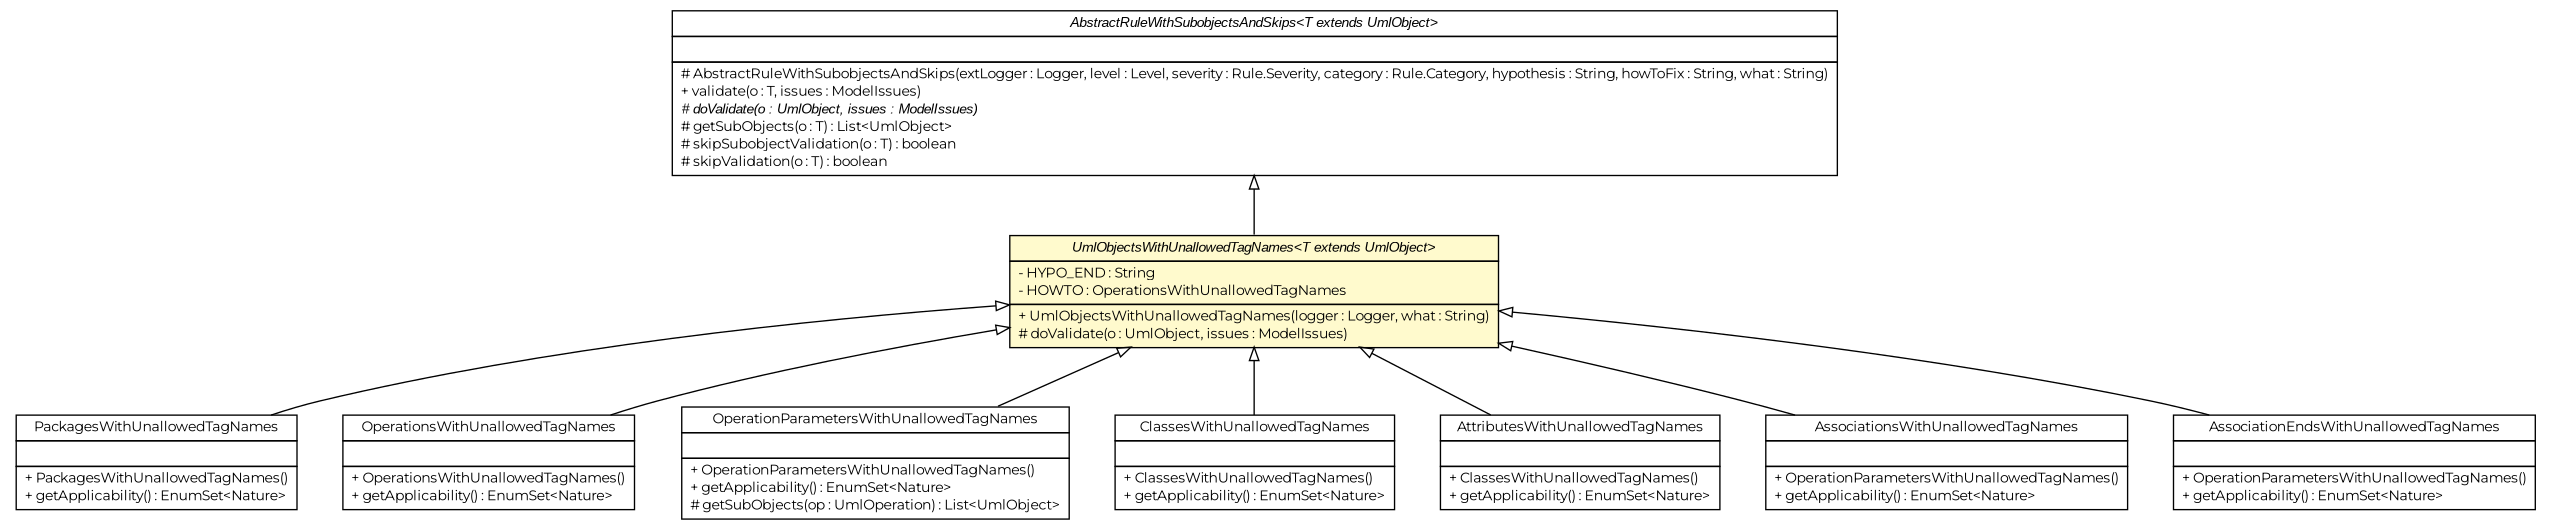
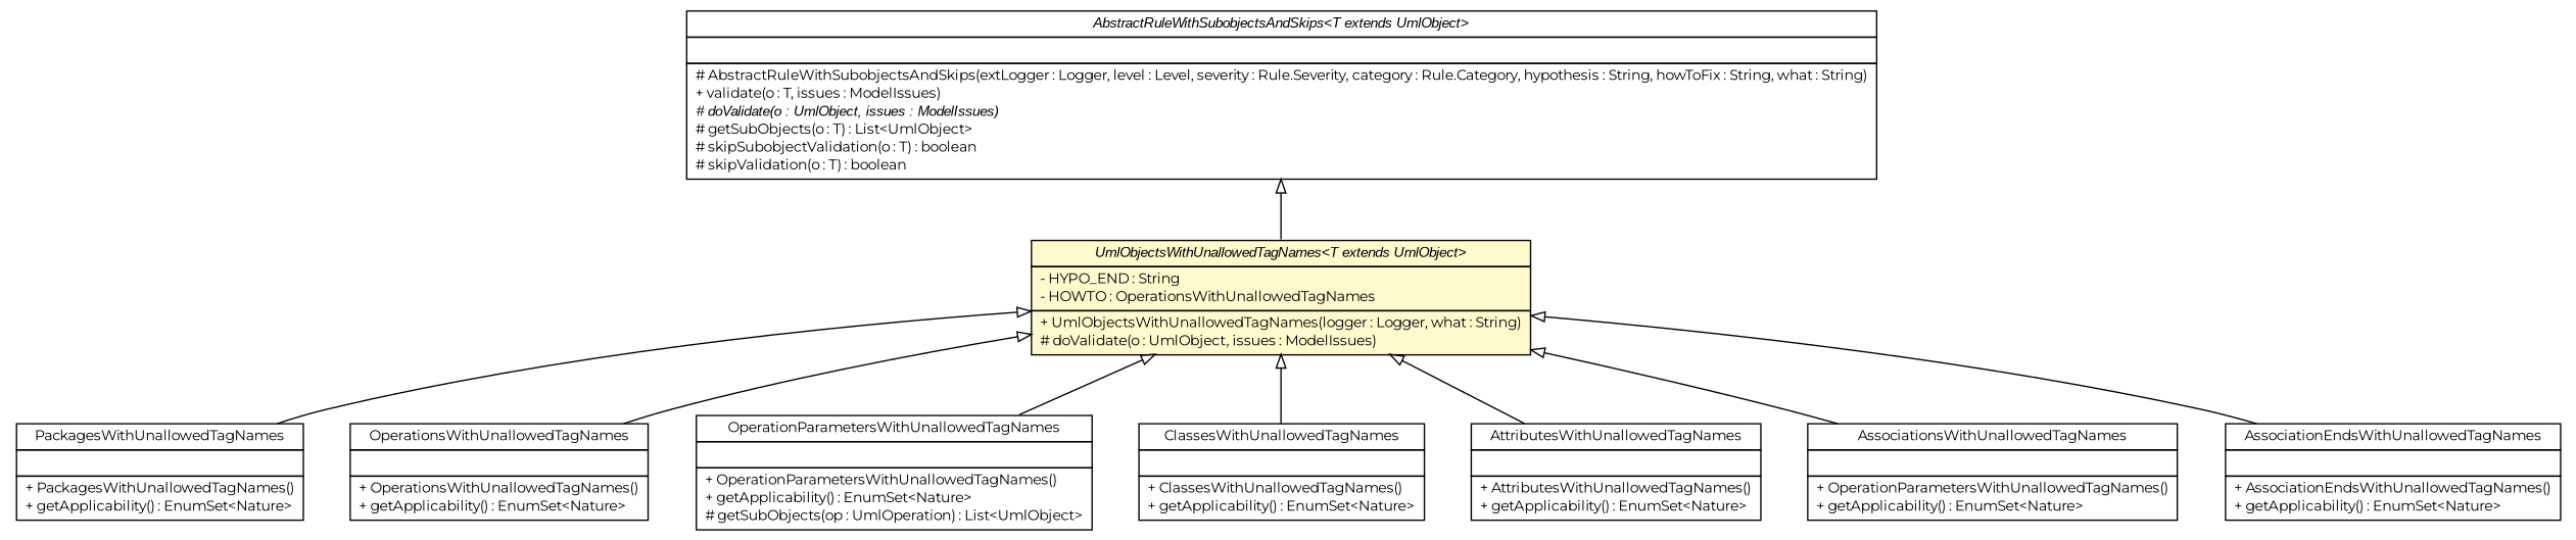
  digraph {
    fontname=Montserrat
    nodesep=0.25
    ranksep=0.5
    node [fontcolor=black fontname=Montserrat fontsize=10.0 shape=plaintext]
    edge [arrowtail=empty dir=back fontname=Montserrat fontsize=10 headport=p labelfontname=arial labelfontsize=10 tailport=p]
    n1 [label=<<table title="org.tanjakostic.jcleancim.validation.PackageValidator.PackagesWithUnallowedTagNames" border="0" cellborder="1" cellspacing="0" cellpadding="2" port="p" href="./PackageValidator.PackagesWithUnallowedTagNames.html"> 		<tr><td><table border="0" cellspacing="0" cellpadding="1"> <tr><td align="center" balign="center"> PackagesWithUnallowedTagNames </td></tr> 		</table></td></tr> 		<tr><td><table border="0" cellspacing="0" cellpadding="1"> <tr><td align="left" balign="left">  </td></tr> 		</table></td></tr> 		<tr><td><table border="0" cellspacing="0" cellpadding="1"> <tr><td align="left" balign="left"> + PackagesWithUnallowedTagNames() </td></tr> <tr><td align="left" balign="left"> + getApplicability() : EnumSet&lt;Nature&gt; </td></tr> 		</table></td></tr> 		</table>>]
    n2 [label=<<table title="org.tanjakostic.jcleancim.validation.OperationValidator.OperationsWithUnallowedTagNames" border="0" cellborder="1" cellspacing="0" cellpadding="2" port="p" href="./OperationValidator.OperationsWithUnallowedTagNames.html"> 		<tr><td><table border="0" cellspacing="0" cellpadding="1"> <tr><td align="center" balign="center"> OperationsWithUnallowedTagNames </td></tr> 		</table></td></tr> 		<tr><td><table border="0" cellspacing="0" cellpadding="1"> <tr><td align="left" balign="left">  </td></tr> 		</table></td></tr> 		<tr><td><table border="0" cellspacing="0" cellpadding="1"> <tr><td align="left" balign="left"> + OperationsWithUnallowedTagNames() </td></tr> <tr><td align="left" balign="left"> + getApplicability() : EnumSet&lt;Nature&gt; </td></tr> 		</table></td></tr> 		</table>>]
    n3 [label=<<table title="org.tanjakostic.jcleancim.validation.OperationValidator.OperationParametersWithUnallowedTagNames" border="0" cellborder="1" cellspacing="0" cellpadding="2" port="p" href="./OperationValidator.OperationParametersWithUnallowedTagNames.html"> 		<tr><td><table border="0" cellspacing="0" cellpadding="1"> <tr><td align="center" balign="center"> OperationParametersWithUnallowedTagNames </td></tr> 		</table></td></tr> 		<tr><td><table border="0" cellspacing="0" cellpadding="1"> <tr><td align="left" balign="left">  </td></tr> 		</table></td></tr> 		<tr><td><table border="0" cellspacing="0" cellpadding="1"> <tr><td align="left" balign="left"> + OperationParametersWithUnallowedTagNames() </td></tr> <tr><td align="left" balign="left"> + getApplicability() : EnumSet&lt;Nature&gt; </td></tr> <tr><td align="left" balign="left"> # getSubObjects(op : UmlOperation) : List&lt;UmlObject&gt; </td></tr> 		</table></td></tr> 		</table>>]
    n4 [label=<<table title="org.tanjakostic.jcleancim.validation.ClassValidator.ClassesWithUnallowedTagNames" border="0" cellborder="1" cellspacing="0" cellpadding="2" port="p" href="./ClassValidator.ClassesWithUnallowedTagNames.html"> 		<tr><td><table border="0" cellspacing="0" cellpadding="1"> <tr><td align="center" balign="center"> ClassesWithUnallowedTagNames </td></tr> 		</table></td></tr> 		<tr><td><table border="0" cellspacing="0" cellpadding="1"> <tr><td align="left" balign="left">  </td></tr> 		</table></td></tr> 		<tr><td><table border="0" cellspacing="0" cellpadding="1"> <tr><td align="left" balign="left"> + ClassesWithUnallowedTagNames() </td></tr> <tr><td align="left" balign="left"> + getApplicability() : EnumSet&lt;Nature&gt; </td></tr> 		</table></td></tr> 		</table>>]
-   n5 [label=<<table title="org.tanjakostic.jcleancim.validation.AttributeValidator.AttributesWithUnallowedTagNames" border="0" cellborder="1" cellspacing="0" cellpadding="2" port="p" href="./AttributeValidator.AttributesWithUnallowedTagNames.html"> 		<tr><td><table border="0" cellspacing="0" cellpadding="1"> <tr><td align="center" balign="center"> AttributesWithUnallowedTagNames </td></tr> 		</table></td></tr> 		<tr><td><table border="0" cellspacing="0" cellpadding="1"> <tr><td align="left" balign="left">  </td></tr> 		</table></td></tr> 		<tr><td><table border="0" cellspacing="0" cellpadding="1"> <tr><td align="left" balign="left"> + ClassesWithUnallowedTagNames() </td></tr> <tr><td align="left" balign="left"> + getApplicability() : EnumSet&lt;Nature&gt; </td></tr> 		</table></td></tr> 		</table>>]
+   n5 [label=<<table title="org.tanjakostic.jcleancim.validation.AttributeValidator.AttributesWithUnallowedTagNames" border="0" cellborder="1" cellspacing="0" cellpadding="2" port="p" href="./AttributeValidator.AttributesWithUnallowedTagNames.html"> 		<tr><td><table border="0" cellspacing="0" cellpadding="1"> <tr><td align="center" balign="center"> AttributesWithUnallowedTagNames </td></tr> 		</table></td></tr> 		<tr><td><table border="0" cellspacing="0" cellpadding="1"> <tr><td align="left" balign="left">  </td></tr> 		</table></td></tr> 		<tr><td><table border="0" cellspacing="0" cellpadding="1"> <tr><td align="left" balign="left"> + AttributesWithUnallowedTagNames() </td></tr> <tr><td align="left" balign="left"> + getApplicability() : EnumSet&lt;Nature&gt; </td></tr> 		</table></td></tr> 		</table>>]
    n6 [label=<<table title="org.tanjakostic.jcleancim.validation.AssociationValidator.AssociationsWithUnallowedTagNames" border="0" cellborder="1" cellspacing="0" cellpadding="2" port="p" href="./AssociationValidator.AssociationsWithUnallowedTagNames.html"> 		<tr><td><table border="0" cellspacing="0" cellpadding="1"> <tr><td align="center" balign="center"> AssociationsWithUnallowedTagNames </td></tr> 		</table></td></tr> 		<tr><td><table border="0" cellspacing="0" cellpadding="1"> <tr><td align="left" balign="left">  </td></tr> 		</table></td></tr> 		<tr><td><table border="0" cellspacing="0" cellpadding="1"> <tr><td align="left" balign="left"> + OperationParametersWithUnallowedTagNames() </td></tr> <tr><td align="left" balign="left"> + getApplicability() : EnumSet&lt;Nature&gt; </td></tr> 		</table></td></tr> 		</table>>]
-   n7 [label=<<table title="org.tanjakostic.jcleancim.validation.AssociationValidator.AssociationEndsWithUnallowedTagNames" border="0" cellborder="1" cellspacing="0" cellpadding="2" port="p" href="./AssociationValidator.AssociationEndsWithUnallowedTagNames.html"> 		<tr><td><table border="0" cellspacing="0" cellpadding="1"> <tr><td align="center" balign="center"> AssociationEndsWithUnallowedTagNames </td></tr> 		</table></td></tr> 		<tr><td><table border="0" cellspacing="0" cellpadding="1"> <tr><td align="left" balign="left">  </td></tr> 		</table></td></tr> 		<tr><td><table border="0" cellspacing="0" cellpadding="1"> <tr><td align="left" balign="left"> + OperationParametersWithUnallowedTagNames() </td></tr> <tr><td align="left" balign="left"> + getApplicability() : EnumSet&lt;Nature&gt; </td></tr> 		</table></td></tr> 		</table>>]
+   n7 [label=<<table title="org.tanjakostic.jcleancim.validation.AssociationValidator.AssociationEndsWithUnallowedTagNames" border="0" cellborder="1" cellspacing="0" cellpadding="2" port="p" href="./AssociationValidator.AssociationEndsWithUnallowedTagNames.html"> 		<tr><td><table border="0" cellspacing="0" cellpadding="1"> <tr><td align="center" balign="center"> AssociationEndsWithUnallowedTagNames </td></tr> 		</table></td></tr> 		<tr><td><table border="0" cellspacing="0" cellpadding="1"> <tr><td align="left" balign="left">  </td></tr> 		</table></td></tr> 		<tr><td><table border="0" cellspacing="0" cellpadding="1"> <tr><td align="left" balign="left"> + AssociationEndsWithUnallowedTagNames() </td></tr> <tr><td align="left" balign="left"> + getApplicability() : EnumSet&lt;Nature&gt; </td></tr> 		</table></td></tr> 		</table>>]
    n8 [label=<<table title="org.tanjakostic.jcleancim.validation.AbstractRule.AbstractRuleWithSubobjectsAndSkips" border="0" cellborder="1" cellspacing="0" cellpadding="2" port="p" href="./AbstractRule.AbstractRuleWithSubobjectsAndSkips.html"> 		<tr><td><table border="0" cellspacing="0" cellpadding="1"> <tr><td align="center" balign="center"><font face="Arial Italic"> AbstractRuleWithSubobjectsAndSkips&lt;T extends UmlObject&gt; </font></td></tr> 		</table></td></tr> 		<tr><td><table border="0" cellspacing="0" cellpadding="1"> <tr><td align="left" balign="left">  </td></tr> 		</table></td></tr> 		<tr><td><table border="0" cellspacing="0" cellpadding="1"> <tr><td align="left" balign="left"> # AbstractRuleWithSubobjectsAndSkips(extLogger : Logger, level : Level, severity : Rule.Severity, category : Rule.Category, hypothesis : String, howToFix : String, what : String) </td></tr> <tr><td align="left" balign="left"> + validate(o : T, issues : ModelIssues) </td></tr> <tr><td align="left" balign="left"><font face="Arial Italic" point-size="10.0"> # doValidate(o : UmlObject, issues : ModelIssues) </font></td></tr> <tr><td align="left" balign="left"> # getSubObjects(o : T) : List&lt;UmlObject&gt; </td></tr> <tr><td align="left" balign="left"> # skipSubobjectValidation(o : T) : boolean </td></tr> <tr><td align="left" balign="left"> # skipValidation(o : T) : boolean </td></tr> 		</table></td></tr> 		</table>>]
    n9 [label=<<table title="org.tanjakostic.jcleancim.validation.AbstractRule.UmlObjectsWithUnallowedTagNames" border="0" cellborder="1" cellspacing="0" cellpadding="2" port="p" bgcolor="lemonChiffon" href="./AbstractRule.UmlObjectsWithUnallowedTagNames.html"> 		<tr><td><table border="0" cellspacing="0" cellpadding="1"> <tr><td align="center" balign="center"><font face="Arial Italic"> UmlObjectsWithUnallowedTagNames&lt;T extends UmlObject&gt; </font></td></tr> 		</table></td></tr> 		<tr><td><table border="0" cellspacing="0" cellpadding="1"> <tr><td align="left" balign="left"> - HYPO_END : String </td></tr> <tr><td align="left" balign="left"> - HOWTO : OperationsWithUnallowedTagNames </td></tr> 		</table></td></tr> 		<tr><td><table border="0" cellspacing="0" cellpadding="1"> <tr><td align="left" balign="left"> + UmlObjectsWithUnallowedTagNames(logger : Logger, what : String) </td></tr> <tr><td align="left" balign="left"> # doValidate(o : UmlObject, issues : ModelIssues) </td></tr> 		</table></td></tr> 		</table>>]
    n8 -> n9
    n9 -> n1
    n9 -> n2
    n9 -> n3
    n9 -> n4
    n9 -> n5
    n9 -> n6
    n9 -> n7
  }
